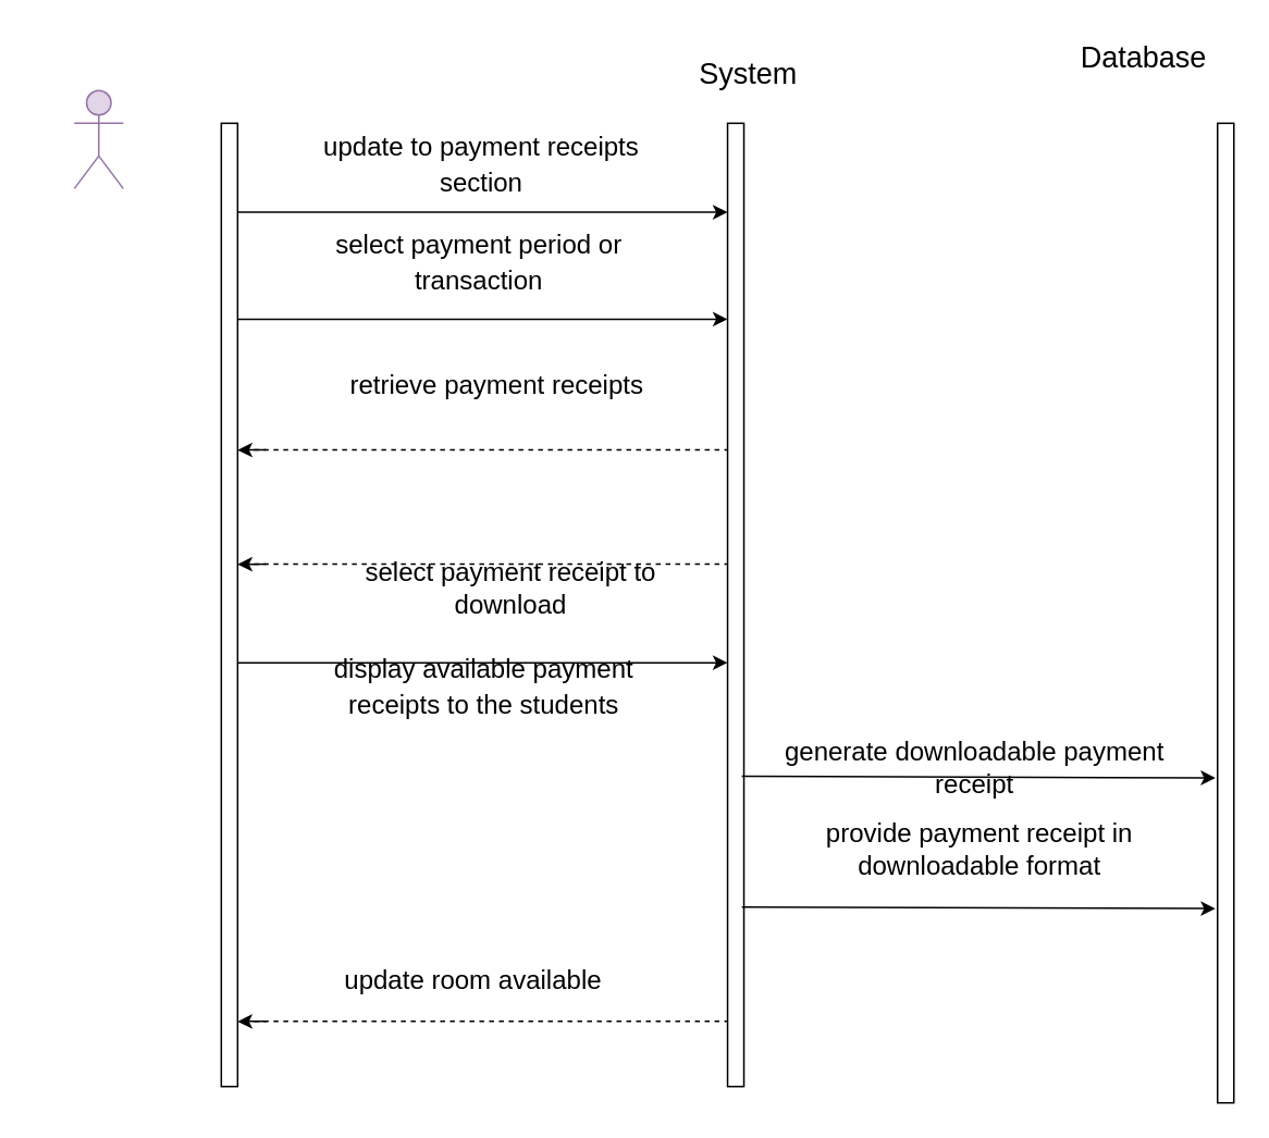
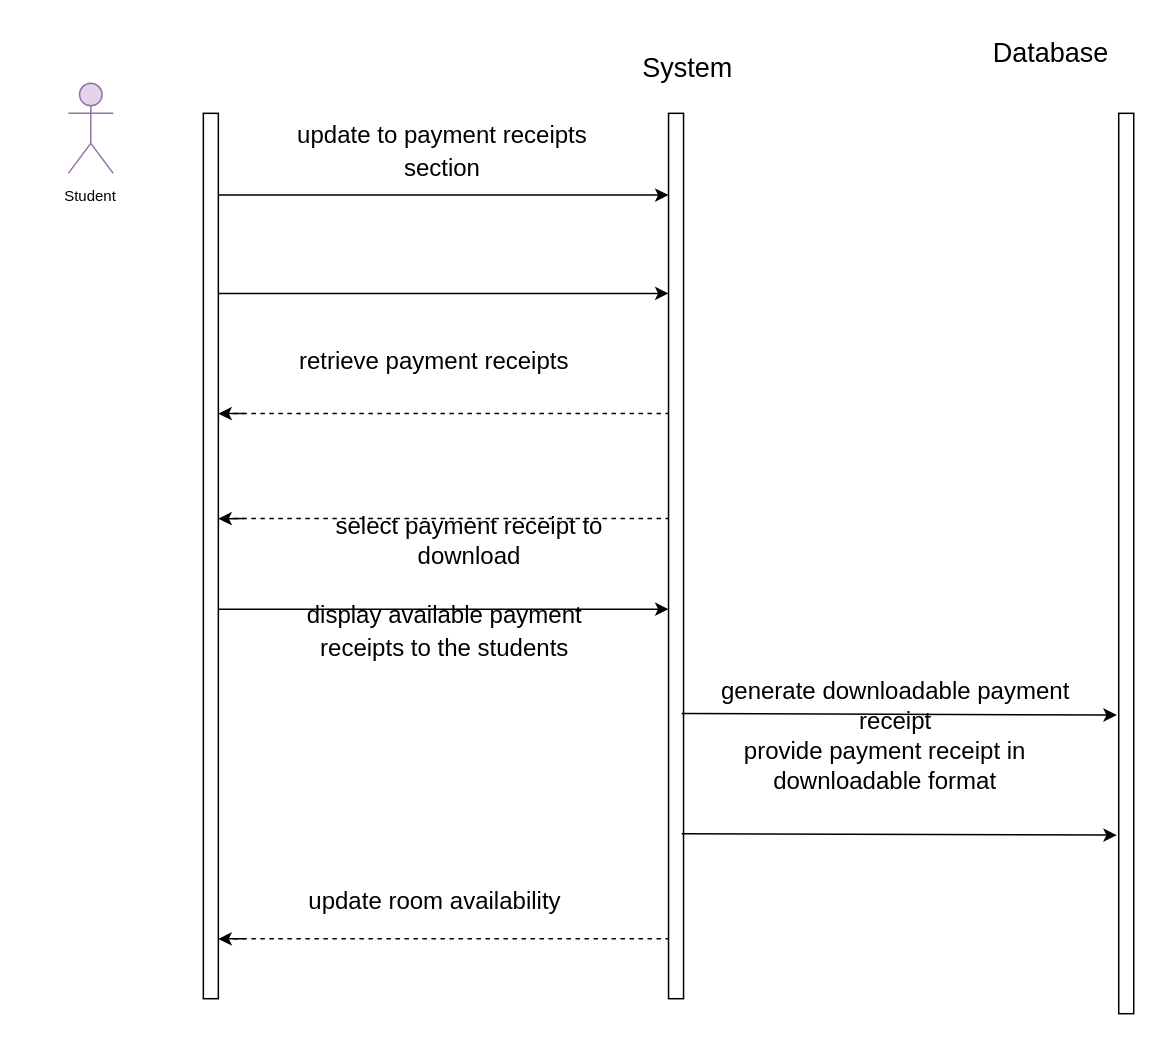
  <mxCell id="0" />
  <mxCell id="1" parent="0" />
  <mxCell id="2" value="" style="rounded=0;whiteSpace=wrap;html=1;" parent="1" vertex="1"><mxGeometry x="135" y="75" width="10" height="590" as="geometry" /></mxCell>
  <mxCell id="3" value="" style="shape=umlActor;verticalLabelPosition=bottom;verticalAlign=top;html=1;outlineConnect=0;fontSize=10;fillColor=#e1d5e7;strokeColor=#9673a6;" parent="1" vertex="1"><mxGeometry x="45" y="55" width="30" height="60" as="geometry" /></mxCell>
+ <mxCell id="4" value="Student" style="text;html=1;strokeColor=none;fillColor=none;align=center;verticalAlign=middle;whiteSpace=wrap;rounded=0;fontSize=10;" parent="1" vertex="1"><mxGeometry x="20" y="115" width="80" height="30" as="geometry" /></mxCell>
  <mxCell id="5" value="" style="rounded=0;whiteSpace=wrap;html=1;" parent="1" vertex="1"><mxGeometry x="445" y="75" width="10" height="590" as="geometry" /></mxCell>
  <mxCell id="6" value="" style="rounded=0;whiteSpace=wrap;html=1;" parent="1" vertex="1"><mxGeometry x="745" y="75" width="10" height="600" as="geometry" /></mxCell>
  <mxCell id="7" value="&lt;font style=&quot;font-size: 18px;&quot;&gt;System&amp;nbsp;&lt;/font&gt;" style="text;html=1;strokeColor=none;fillColor=none;align=center;verticalAlign=middle;whiteSpace=wrap;rounded=0;fontSize=10;" parent="1" vertex="1"><mxGeometry x="417.5" y="22.5" width="85" height="45" as="geometry" /></mxCell>
  <mxCell id="8" value="Database" style="text;html=1;strokeColor=none;fillColor=none;align=center;verticalAlign=middle;whiteSpace=wrap;rounded=0;fontSize=18;" parent="1" vertex="1"><mxGeometry x="670" y="20" width="60" height="30" as="geometry" /></mxCell>
  <mxCell id="9" value="&lt;span style=&quot;font-size: 16px;&quot;&gt;update to payment receipts section&lt;/span&gt;" style="text;html=1;strokeColor=none;fillColor=none;align=center;verticalAlign=middle;whiteSpace=wrap;rounded=0;fontSize=18;" parent="1" vertex="1"><mxGeometry x="187.5" y="85" width="212.5" height="30" as="geometry" /></mxCell>
  <mxCell id="10" value="" style="endArrow=classic;html=1;fontSize=18;" parent="1" edge="1"><mxGeometry width="50" height="50" relative="1" as="geometry"><mxPoint x="145" y="195" as="sourcePoint" /><mxPoint x="445" y="195" as="targetPoint" /></mxGeometry></mxCell>
- <mxCell id="11" value="&lt;span style=&quot;font-size: 16px;&quot;&gt;select payment period or transaction&lt;/span&gt;" style="text;html=1;strokeColor=none;fillColor=none;align=center;verticalAlign=middle;whiteSpace=wrap;rounded=0;fontSize=18;" parent="1" vertex="1"><mxGeometry x="187.5" y="145" width="210" height="30" as="geometry" /></mxCell>
- <mxCell id="12" value="&lt;span style=&quot;font-size: 16px;&quot;&gt;retrieve payment receipts&lt;/span&gt;" style="text;html=1;strokeColor=none;fillColor=none;align=center;verticalAlign=middle;whiteSpace=wrap;rounded=0;fontSize=18;" parent="1" vertex="1"><mxGeometry x="196.25" y="220" width="216.25" height="30" as="geometry" /></mxCell>
+ <mxCell id="12" value="&lt;span style=&quot;font-size: 16px;&quot;&gt;retrieve payment receipts&lt;/span&gt;" style="text;html=1;strokeColor=none;fillColor=none;align=center;verticalAlign=middle;whiteSpace=wrap;rounded=0;fontSize=18;" parent="1" vertex="1"><mxGeometry x="181.25" y="225" width="216.25" height="30" as="geometry" /></mxCell>
  <mxCell id="13" value="select payment receipt to download" style="text;html=1;align=center;verticalAlign=middle;whiteSpace=wrap;rounded=0;fontSize=16;" parent="1" vertex="1"><mxGeometry x="191.25" y="345" width="242.5" height="30" as="geometry" /></mxCell>
  <mxCell id="14" value="&lt;span style=&quot;font-size: 16px;&quot;&gt;display available payment receipts to the students&lt;/span&gt;" style="text;html=1;strokeColor=none;fillColor=none;align=center;verticalAlign=middle;whiteSpace=wrap;rounded=0;fontSize=18;" parent="1" vertex="1"><mxGeometry x="187.5" y="405" width="216.25" height="30" as="geometry" /></mxCell>
  <mxCell id="15" value="" style="endArrow=none;dashed=1;html=1;fontSize=16;entryX=0;entryY=0.96;entryDx=0;entryDy=0;entryPerimeter=0;" parent="1" edge="1"><mxGeometry width="50" height="50" relative="1" as="geometry"><mxPoint x="155" y="275" as="sourcePoint" /><mxPoint x="445" y="275" as="targetPoint" /></mxGeometry></mxCell>
  <mxCell id="16" value="" style="endArrow=classic;html=1;fontSize=18;entryX=0.2;entryY=0.454;entryDx=0;entryDy=0;entryPerimeter=0;" parent="1" edge="1"><mxGeometry width="50" height="50" relative="1" as="geometry"><mxPoint x="162.5" y="275" as="sourcePoint" /><mxPoint x="145" y="275.18" as="targetPoint" /></mxGeometry></mxCell>
  <mxCell id="17" value="" style="endArrow=classic;html=1;fontSize=18;" parent="1" edge="1"><mxGeometry width="50" height="50" relative="1" as="geometry"><mxPoint x="145" y="129.5" as="sourcePoint" /><mxPoint x="445" y="129.5" as="targetPoint" /></mxGeometry></mxCell>
  <mxCell id="18" value="" style="endArrow=classic;html=1;fontSize=18;" parent="1" edge="1"><mxGeometry width="50" height="50" relative="1" as="geometry"><mxPoint x="453.75" y="475" as="sourcePoint" /><mxPoint x="743.75" y="476" as="targetPoint" /></mxGeometry></mxCell>
  <mxCell id="19" value="generate downloadable payment receipt" style="text;html=1;align=center;verticalAlign=middle;whiteSpace=wrap;rounded=0;fontSize=16;" parent="1" vertex="1"><mxGeometry x="475" y="455" width="242.5" height="30" as="geometry" /></mxCell>
- <mxCell id="20" value="update room available" style="text;html=1;strokeColor=none;fillColor=none;align=center;verticalAlign=middle;whiteSpace=wrap;rounded=0;fontSize=16;" parent="1" vertex="1"><mxGeometry x="168.13" y="585" width="242.5" height="30" as="geometry" /></mxCell>
+ <mxCell id="20" value="update room availability" style="text;html=1;strokeColor=none;fillColor=none;align=center;verticalAlign=middle;whiteSpace=wrap;rounded=0;fontSize=16;" parent="1" vertex="1"><mxGeometry x="168.13" y="585" width="242.5" height="30" as="geometry" /></mxCell>
  <mxCell id="21" value="" style="endArrow=classic;html=1;fontSize=18;entryX=0.2;entryY=0.454;entryDx=0;entryDy=0;entryPerimeter=0;exitX=1;exitY=0.56;exitDx=0;exitDy=0;exitPerimeter=0;" parent="1" source="2" edge="1"><mxGeometry width="50" height="50" relative="1" as="geometry"><mxPoint x="155" y="405" as="sourcePoint" /><mxPoint x="445" y="405.42" as="targetPoint" /></mxGeometry></mxCell>
  <mxCell id="22" value="" style="endArrow=classic;html=1;fontSize=18;" parent="1" edge="1"><mxGeometry width="50" height="50" relative="1" as="geometry"><mxPoint x="453.75" y="555" as="sourcePoint" /><mxPoint x="743.75" y="556" as="targetPoint" /></mxGeometry></mxCell>
- <mxCell id="23" value="provide payment receipt in downloadable format" style="text;html=1;strokeColor=none;fillColor=none;align=center;verticalAlign=middle;whiteSpace=wrap;rounded=0;fontSize=16;" parent="1" vertex="1"><mxGeometry x="477.5" y="505" width="242.5" height="30" as="geometry" /></mxCell>
+ <mxCell id="23" value="provide payment receipt in downloadable format" style="text;html=1;strokeColor=none;fillColor=none;align=center;verticalAlign=middle;whiteSpace=wrap;rounded=0;fontSize=16;" parent="1" vertex="1"><mxGeometry x="467.5" y="495" width="242.5" height="30" as="geometry" /></mxCell>
  <mxCell id="24" value="" style="endArrow=none;dashed=1;html=1;fontSize=16;entryX=0;entryY=0.96;entryDx=0;entryDy=0;entryPerimeter=0;" parent="1" edge="1"><mxGeometry width="50" height="50" relative="1" as="geometry"><mxPoint x="155" y="345" as="sourcePoint" /><mxPoint x="445" y="345" as="targetPoint" /></mxGeometry></mxCell>
  <mxCell id="25" value="" style="endArrow=classic;html=1;fontSize=18;entryX=0.2;entryY=0.454;entryDx=0;entryDy=0;entryPerimeter=0;" parent="1" edge="1"><mxGeometry width="50" height="50" relative="1" as="geometry"><mxPoint x="162.5" y="345" as="sourcePoint" /><mxPoint x="145" y="345.18" as="targetPoint" /></mxGeometry></mxCell>
  <mxCell id="26" value="" style="endArrow=none;dashed=1;html=1;fontSize=16;entryX=0;entryY=0.96;entryDx=0;entryDy=0;entryPerimeter=0;" parent="1" edge="1"><mxGeometry width="50" height="50" relative="1" as="geometry"><mxPoint x="155" y="625" as="sourcePoint" /><mxPoint x="445" y="625" as="targetPoint" /></mxGeometry></mxCell>
  <mxCell id="27" value="" style="endArrow=classic;html=1;fontSize=18;entryX=0.2;entryY=0.454;entryDx=0;entryDy=0;entryPerimeter=0;" parent="1" edge="1"><mxGeometry width="50" height="50" relative="1" as="geometry"><mxPoint x="162.5" y="625" as="sourcePoint" /><mxPoint x="145" y="625.18" as="targetPoint" /></mxGeometry></mxCell>
